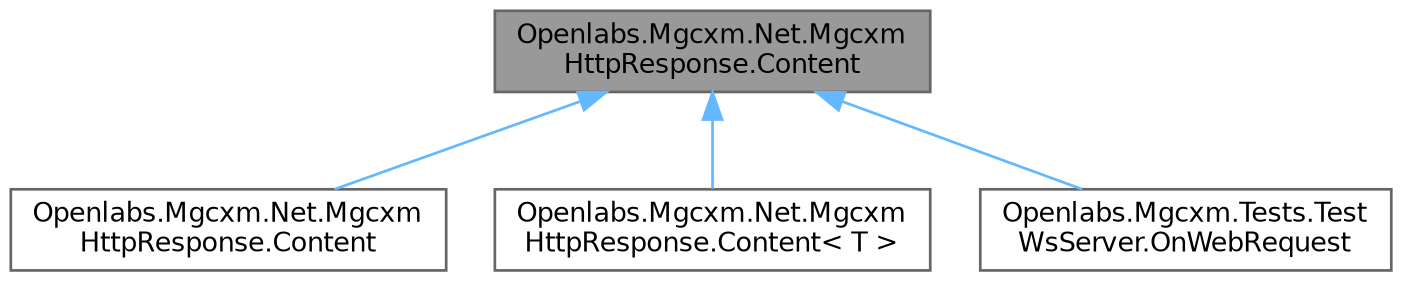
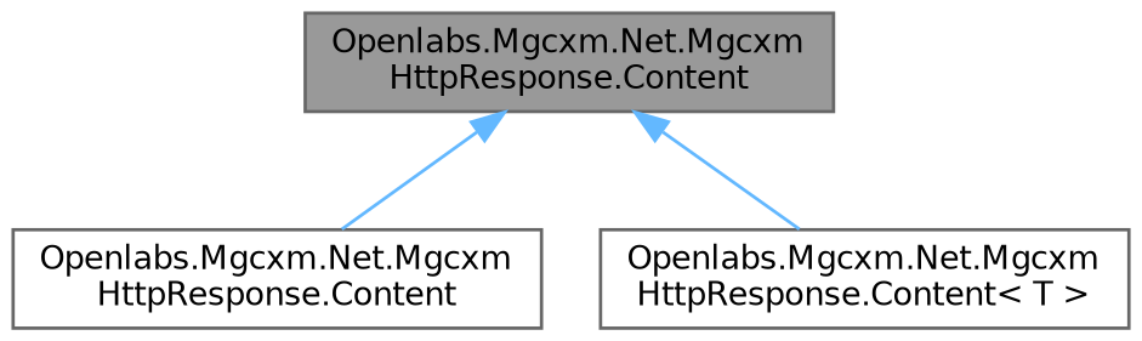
  digraph {
    rankdir=TB
    node [color=grey40 fillcolor=white fontname=Helvetica fontsize=10 shape=box style=filled]
    edge [color=steelblue1 dir=back fontname=Helvetica fontsize=10 labelfontname=Helvetica labelfontsize=10 style=solid]
    n1 [color=gray40 fillcolor=grey60 fontcolor=black height=0.2 label="Openlabs.Mgcxm.Net.Mgcxm\lHttpResponse.Content" width=0.4]
    n2 [height=0.2 label="Openlabs.Mgcxm.Net.Mgcxm\lHttpResponse.Content" width=0.4]
    n3 [height=0.2 label="Openlabs.Mgcxm.Net.Mgcxm\lHttpResponse.Content\< T \>" width=0.4]
-   n4 [height=0.2 label="Openlabs.Mgcxm.Tests.Test\lWsServer.OnWebRequest" width=0.4]
    n1 -> n2
    n1 -> n3
-   n1 -> n4
  }
